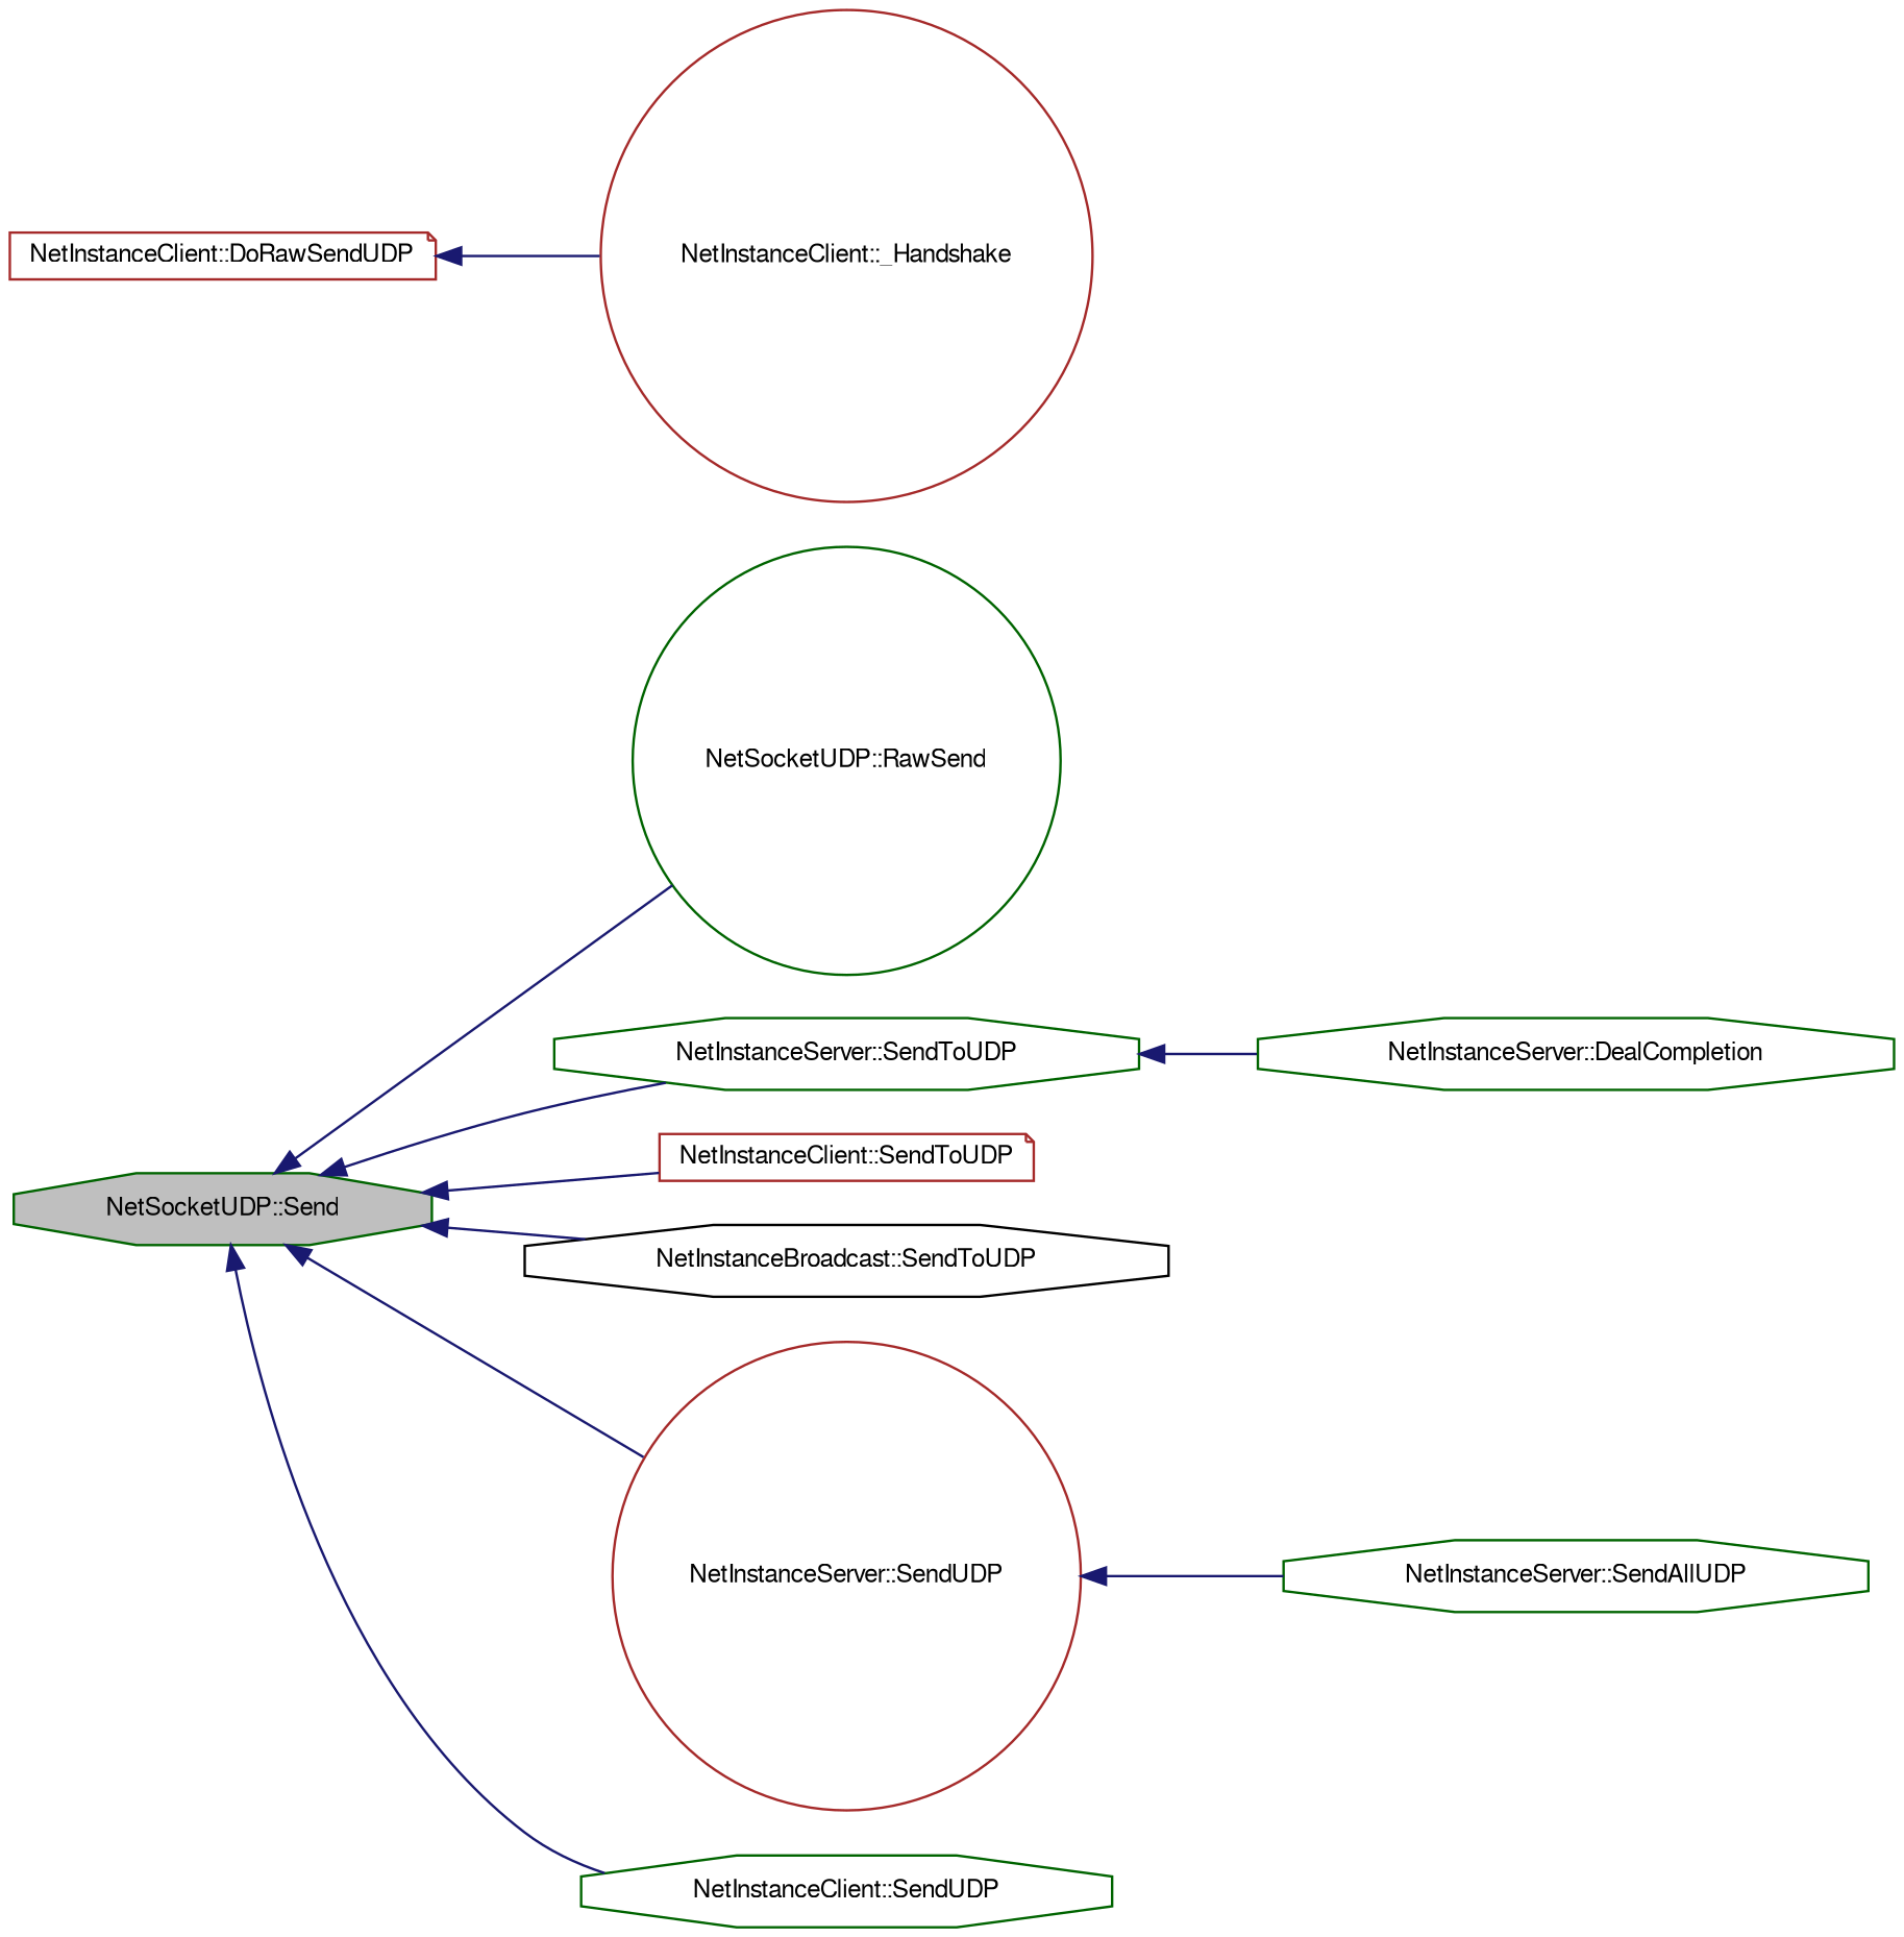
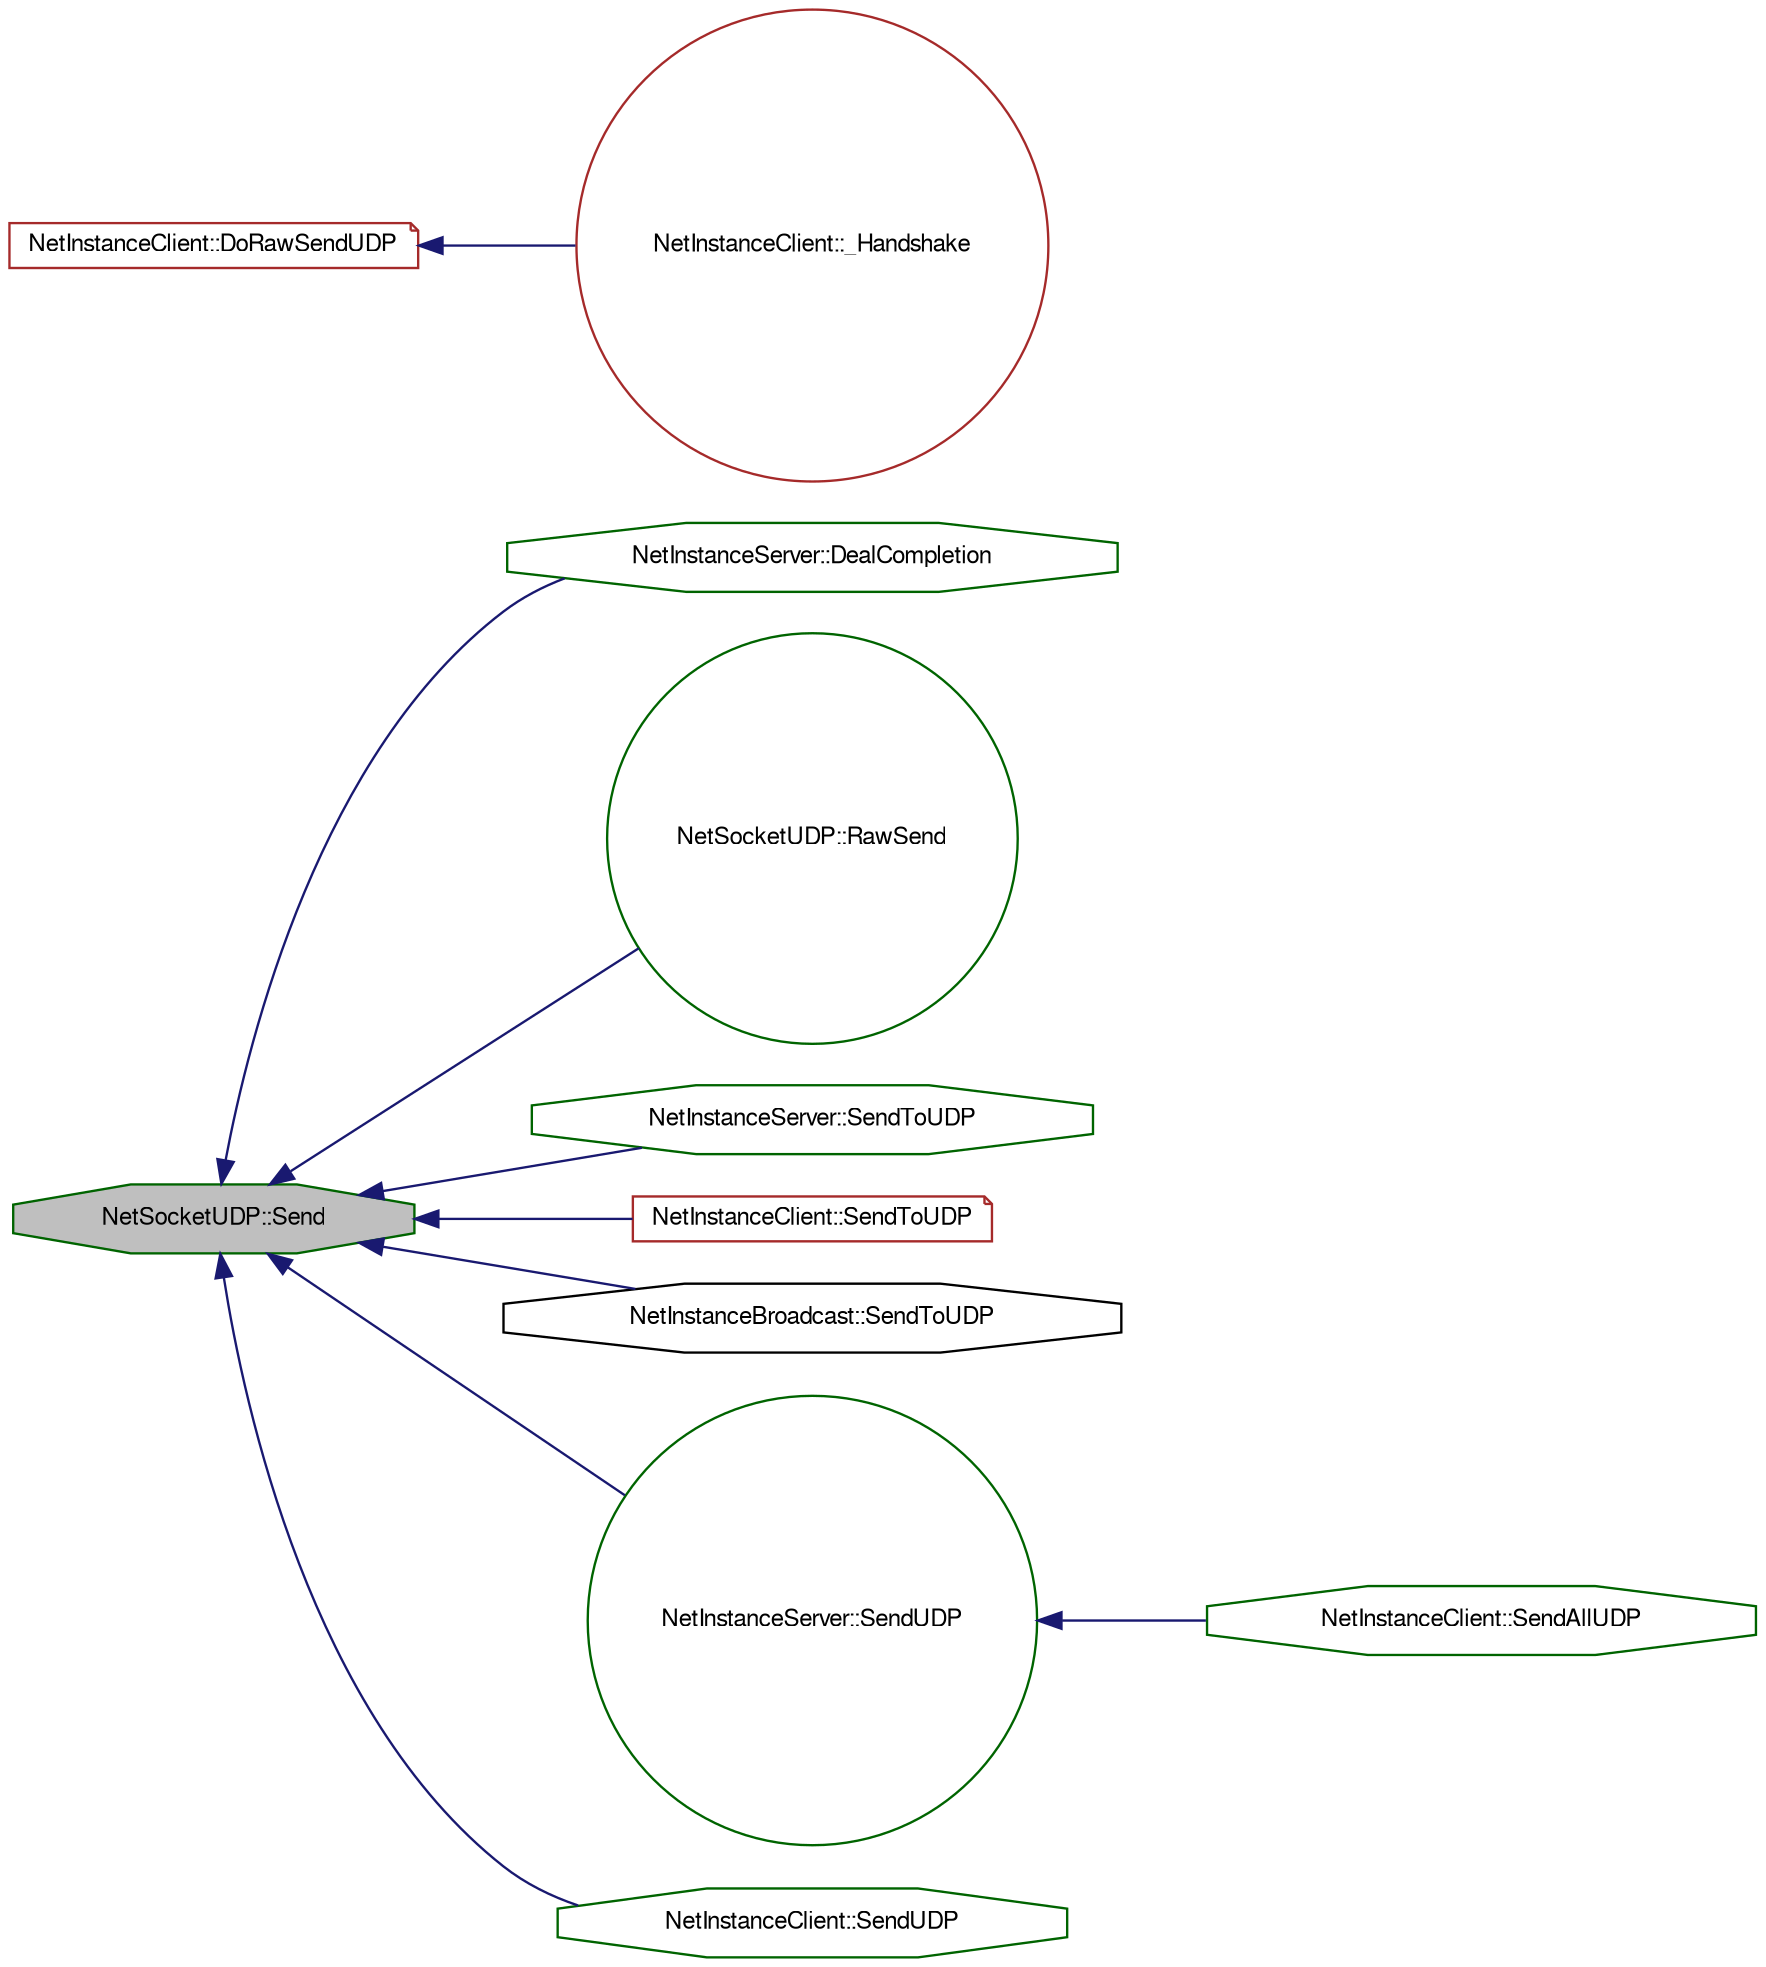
  digraph {
    rankdir=LR
    node [color=darkgreen fillcolor=white fontname=FreeSans fontsize=10 shape=octagon style=filled]
    edge [color=midnightblue dir=back fontname=FreeSans fontsize=10 labelfontname=FreeSans labelfontsize=10 style=solid]
    n1 [fillcolor=grey75 fontcolor=black height=0.2 label="NetSocketUDP::Send" width=0.4]
    n2 [height=0.2 label="NetInstanceServer::DealCompletion" width=0.4]
    n3 [height=0.2 label="NetSocketUDP::RawSend" shape=circle width=0.4]
    n4 [height=0.2 label="NetInstanceServer::SendToUDP" width=0.4]
    n5 [color=brown height=0.2 label="NetInstanceClient::SendToUDP" shape=note width=0.4]
    n6 [color=black height=0.2 label="NetInstanceBroadcast::SendToUDP" width=0.4]
-   n7 [color=brown height=0.2 label="NetInstanceServer::SendUDP" shape=circle width=0.4]
+   n7 [height=0.2 label="NetInstanceServer::SendUDP" shape=circle width=0.4]
    n8 [height=0.2 label="NetInstanceClient::SendUDP" width=0.4]
-   n9 [height=0.2 label="NetInstanceServer::SendAllUDP" width=0.4]
+   n9 [height=0.2 label="NetInstanceClient::SendAllUDP" width=0.4]
    n10 [color=brown height=0.2 label="NetInstanceClient::DoRawSendUDP" shape=note width=0.4]
    n11 [color=brown height=0.2 label="NetInstanceClient::_Handshake" shape=circle width=0.4]
-   n4 -> n2
+   n1 -> n2
    n1 -> n3
    n1 -> n4
    n1 -> n5
    n1 -> n6
    n1 -> n7
    n1 -> n8
    n7 -> n9
    n10 -> n11
  }
